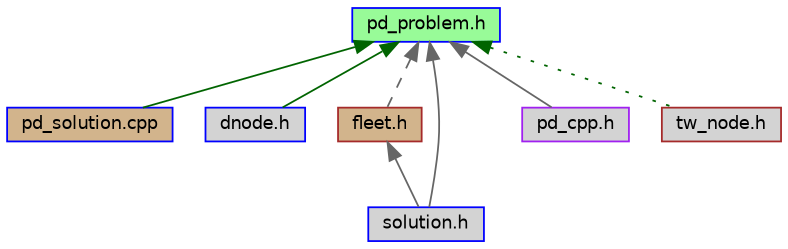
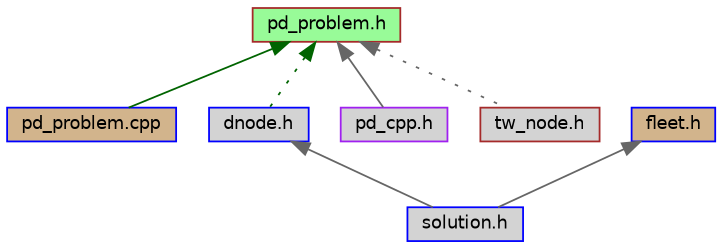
  digraph {
    node [color=blue fillcolor=lightgrey fontname=Helvetica fontsize=10 shape=record style=filled]
    edge [color=gray40 dir=back fontname=Helvetica fontsize=10 labelfontname=Helvetica labelfontsize=10 style=solid]
-   n1 [fillcolor=palegreen fontcolor=black height=0.2 label="pd_problem.h" width=0.4]
-   n2 [fillcolor=tan height=0.2 label="pd_solution.cpp" width=0.4]
+   n1 [color=brown fillcolor=palegreen fontcolor=black height=0.2 label="pd_problem.h" width=0.4]
+   n2 [fillcolor=tan height=0.2 label="pd_problem.cpp" width=0.4]
    n3 [height=0.2 label="dnode.h" width=0.4]
-   n4 [color=brown fillcolor=tan height=0.2 label="fleet.h" width=0.4]
+   n4 [fillcolor=tan height=0.2 label="fleet.h" width=0.4]
    n5 [height=0.2 label="solution.h" width=0.4]
    n6 [color=purple height=0.2 label="pd_cpp.h" width=0.4]
    n7 [color=brown height=0.2 label="tw_node.h" width=0.4]
    n1 -> n2 [color=darkgreen]
-   n1 -> n3 [color=darkgreen]
-   n1 -> n4 [style=dashed]
-   n1 -> n5
+   n1 -> n3 [color=darkgreen style=dotted]
+   n3 -> n5
    n1 -> n6
-   n1 -> n7 [color=darkgreen style=dotted]
+   n1 -> n7 [style=dotted]
    n4 -> n5
  }
